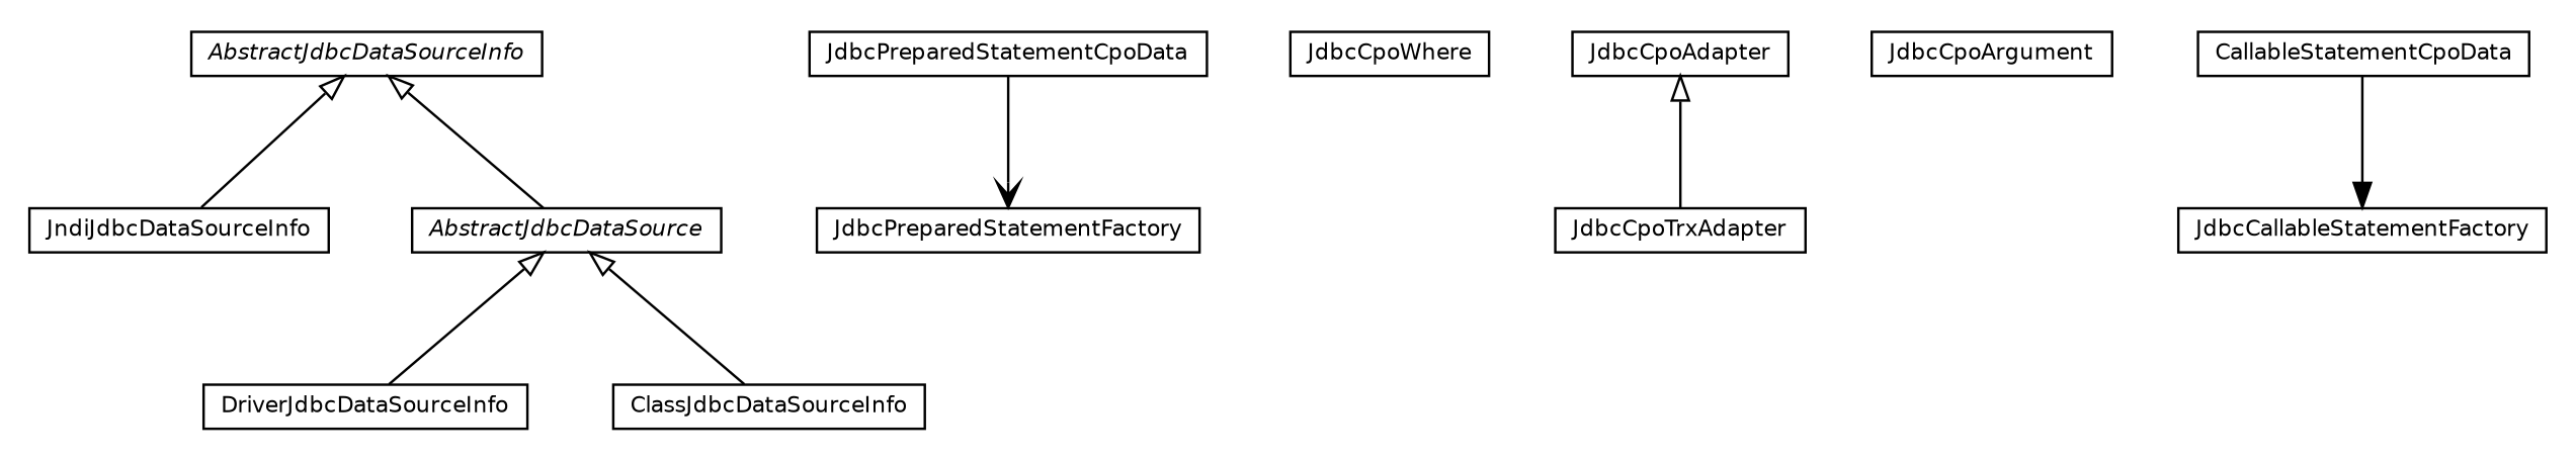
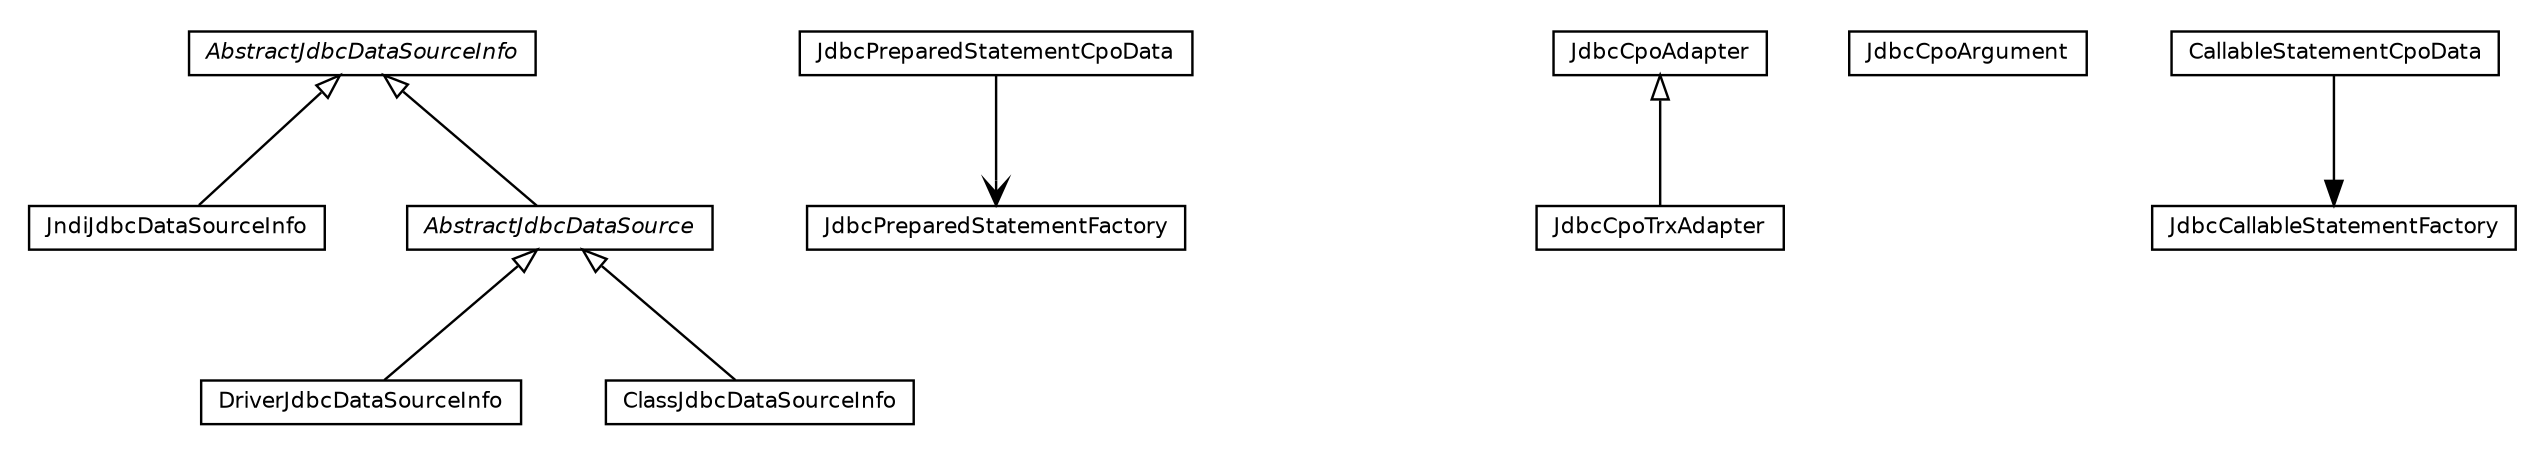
  digraph {
    node [fontcolor=black fontname=Helvetica fontsize=9.0 shape=plaintext]
    edge [fontname=Helvetica fontsize=10 headport=p labelfontname=Helvetica labelfontsize=10 tailport=p arrowtail=empty dir=back]
    n1 [label=<<table border="0" cellborder="1" cellspacing="0" cellpadding="2" port="p" href="./JndiJdbcDataSourceInfo.html"> 		<tr><td><table border="0" cellspacing="0" cellpadding="1"> 			<tr><td> JndiJdbcDataSourceInfo </td></tr> 		</table></td></tr> 		</table>>]
    n2 [label=<<table border="0" cellborder="1" cellspacing="0" cellpadding="2" port="p" href="./JdbcPreparedStatementFactory.html"> 		<tr><td><table border="0" cellspacing="0" cellpadding="1"> 			<tr><td> JdbcPreparedStatementFactory </td></tr> 		</table></td></tr> 		</table>>]
    n3 [label=<<table border="0" cellborder="1" cellspacing="0" cellpadding="2" port="p" href="./JdbcPreparedStatementCpoData.html"> 		<tr><td><table border="0" cellspacing="0" cellpadding="1"> 			<tr><td> JdbcPreparedStatementCpoData </td></tr> 		</table></td></tr> 		</table>>]
-   n4 [label=<<table border="0" cellborder="1" cellspacing="0" cellpadding="2" port="p" href="./JdbcCpoWhere.html"> 		<tr><td><table border="0" cellspacing="0" cellpadding="1"> 			<tr><td> JdbcCpoWhere </td></tr> 		</table></td></tr> 		</table>>]
    n5 [label=<<table border="0" cellborder="1" cellspacing="0" cellpadding="2" port="p" href="./JdbcCpoTrxAdapter.html"> 		<tr><td><table border="0" cellspacing="0" cellpadding="1"> 			<tr><td> JdbcCpoTrxAdapter </td></tr> 		</table></td></tr> 		</table>>]
    n6 [label=<<table border="0" cellborder="1" cellspacing="0" cellpadding="2" port="p" href="./JdbcCpoArgument.html"> 		<tr><td><table border="0" cellspacing="0" cellpadding="1"> 			<tr><td> JdbcCpoArgument </td></tr> 		</table></td></tr> 		</table>>]
    n7 [label=<<table border="0" cellborder="1" cellspacing="0" cellpadding="2" port="p" href="./JdbcCpoAdapter.html"> 		<tr><td><table border="0" cellspacing="0" cellpadding="1"> 			<tr><td> JdbcCpoAdapter </td></tr> 		</table></td></tr> 		</table>>]
    n8 [label=<<table border="0" cellborder="1" cellspacing="0" cellpadding="2" port="p" href="./JdbcCallableStatementFactory.html"> 		<tr><td><table border="0" cellspacing="0" cellpadding="1"> 			<tr><td> JdbcCallableStatementFactory </td></tr> 		</table></td></tr> 		</table>>]
    n9 [label=<<table border="0" cellborder="1" cellspacing="0" cellpadding="2" port="p" href="./DriverJdbcDataSourceInfo.html"> 		<tr><td><table border="0" cellspacing="0" cellpadding="1"> 			<tr><td> DriverJdbcDataSourceInfo </td></tr> 		</table></td></tr> 		</table>>]
    n10 [label=<<table border="0" cellborder="1" cellspacing="0" cellpadding="2" port="p" href="./ClassJdbcDataSourceInfo.html"> 		<tr><td><table border="0" cellspacing="0" cellpadding="1"> 			<tr><td> ClassJdbcDataSourceInfo </td></tr> 		</table></td></tr> 		</table>>]
    n11 [label=<<table border="0" cellborder="1" cellspacing="0" cellpadding="2" port="p" href="./CallableStatementCpoData.html"> 		<tr><td><table border="0" cellspacing="0" cellpadding="1"> 			<tr><td> CallableStatementCpoData </td></tr> 		</table></td></tr> 		</table>>]
    n12 [label=<<table border="0" cellborder="1" cellspacing="0" cellpadding="2" port="p" href="./AbstractJdbcDataSourceInfo.html"> 		<tr><td><table border="0" cellspacing="0" cellpadding="1"> 			<tr><td><font face="Helvetica-Oblique"> AbstractJdbcDataSourceInfo </font></td></tr> 		</table></td></tr> 		</table>>]
    n13 [label=<<table border="0" cellborder="1" cellspacing="0" cellpadding="2" port="p" href="./AbstractJdbcDataSource.html"> 		<tr><td><table border="0" cellspacing="0" cellpadding="1"> 			<tr><td><font face="Helvetica-Oblique"> AbstractJdbcDataSource </font></td></tr> 		</table></td></tr> 		</table>>]
    n3 -> n2 [arrowhead=open color=black fontcolor=black fontsize=10.0 arrowtail="" dir=""]
    n7 -> n5
    n11 -> n8 [arrowhead=normal color=black fontcolor=black fontsize=10.0 arrowtail="" dir=""]
    n12 -> n1
    n12 -> n13
    n13 -> n9
    n13 -> n10
  }
